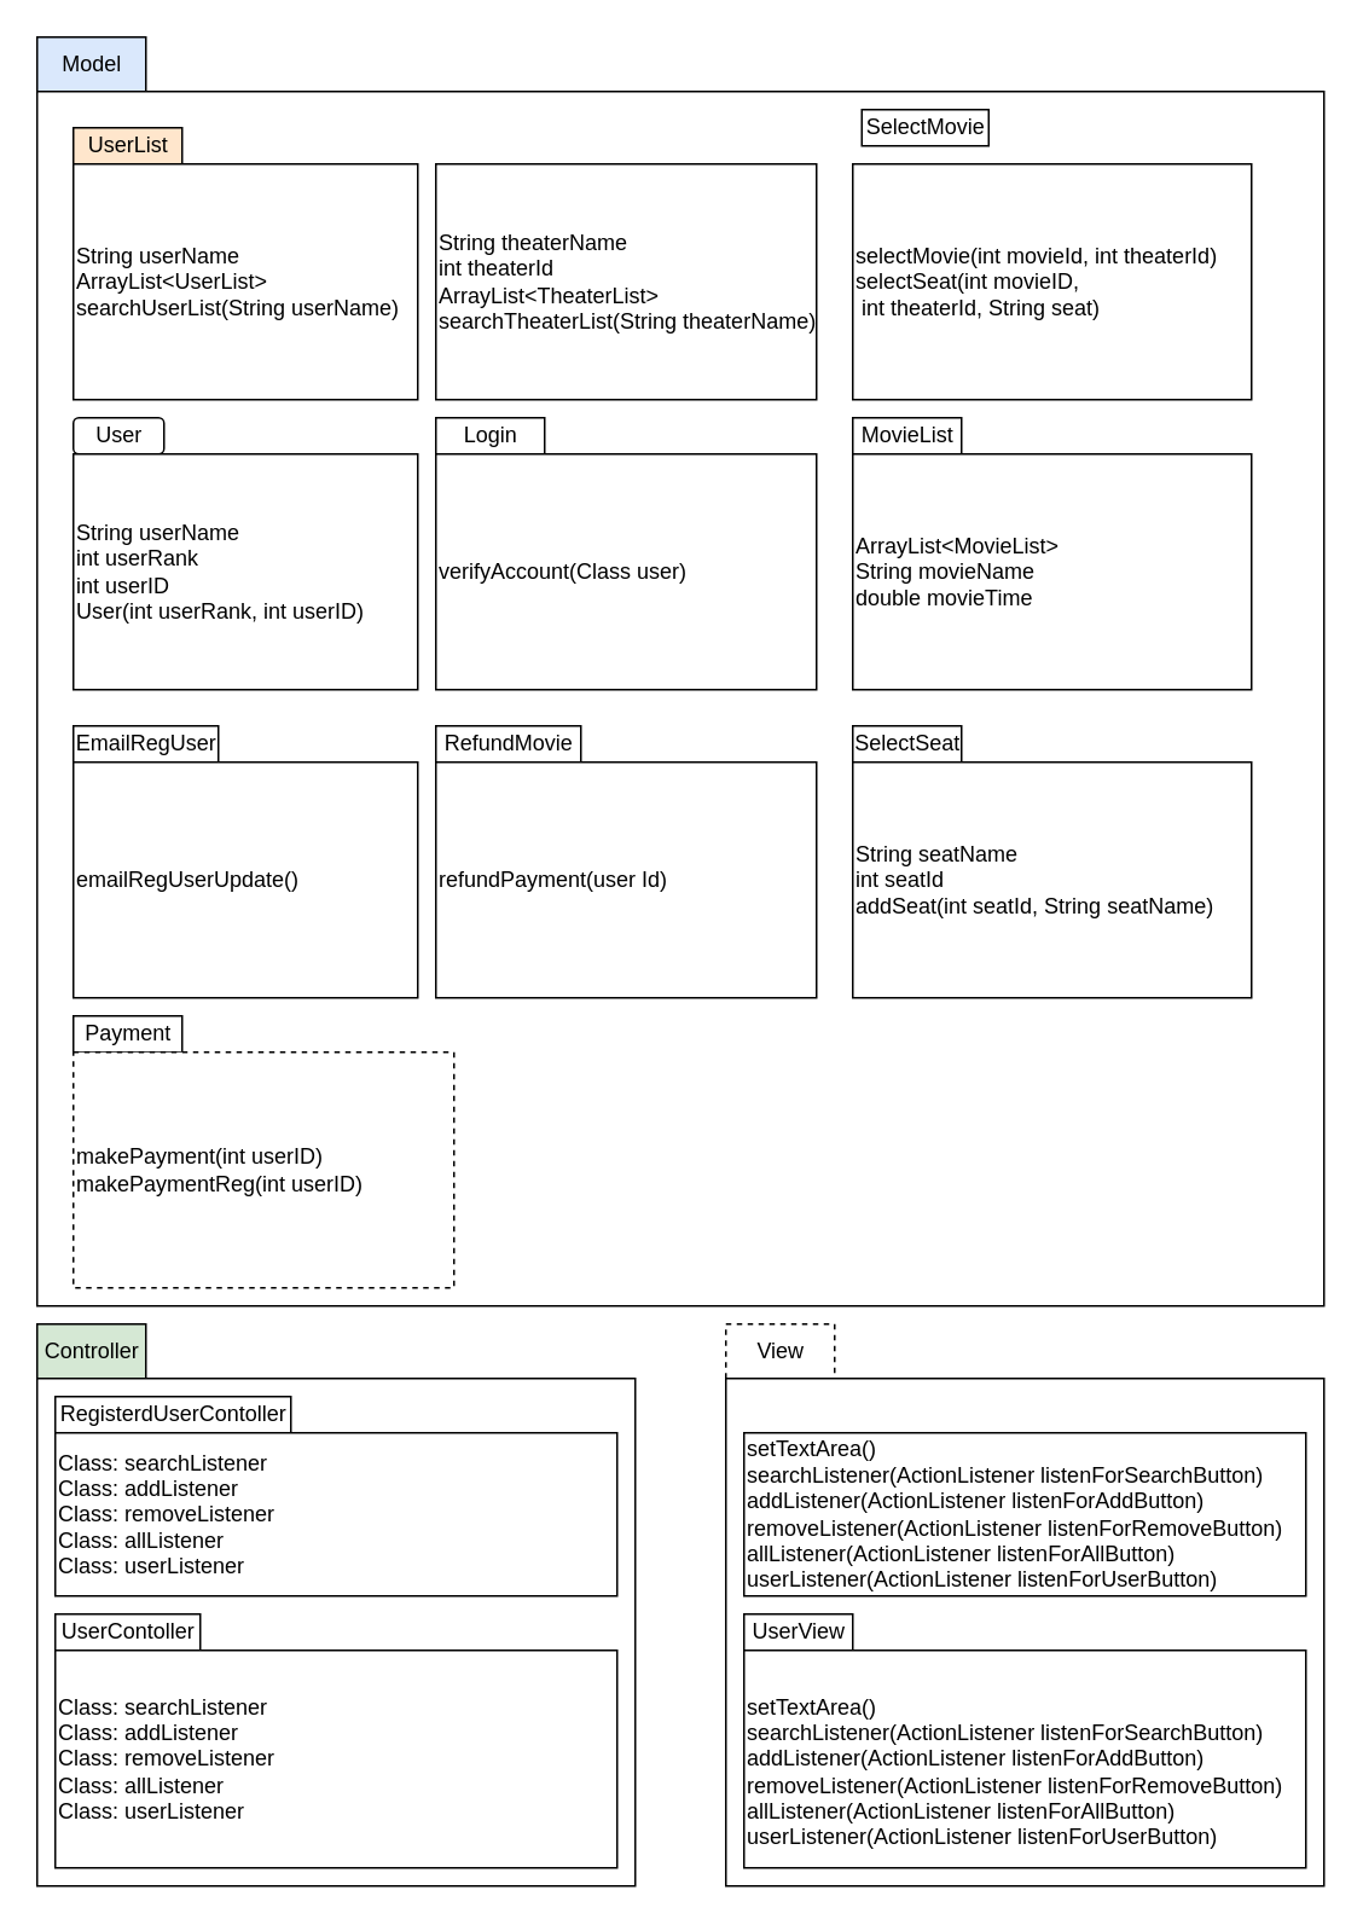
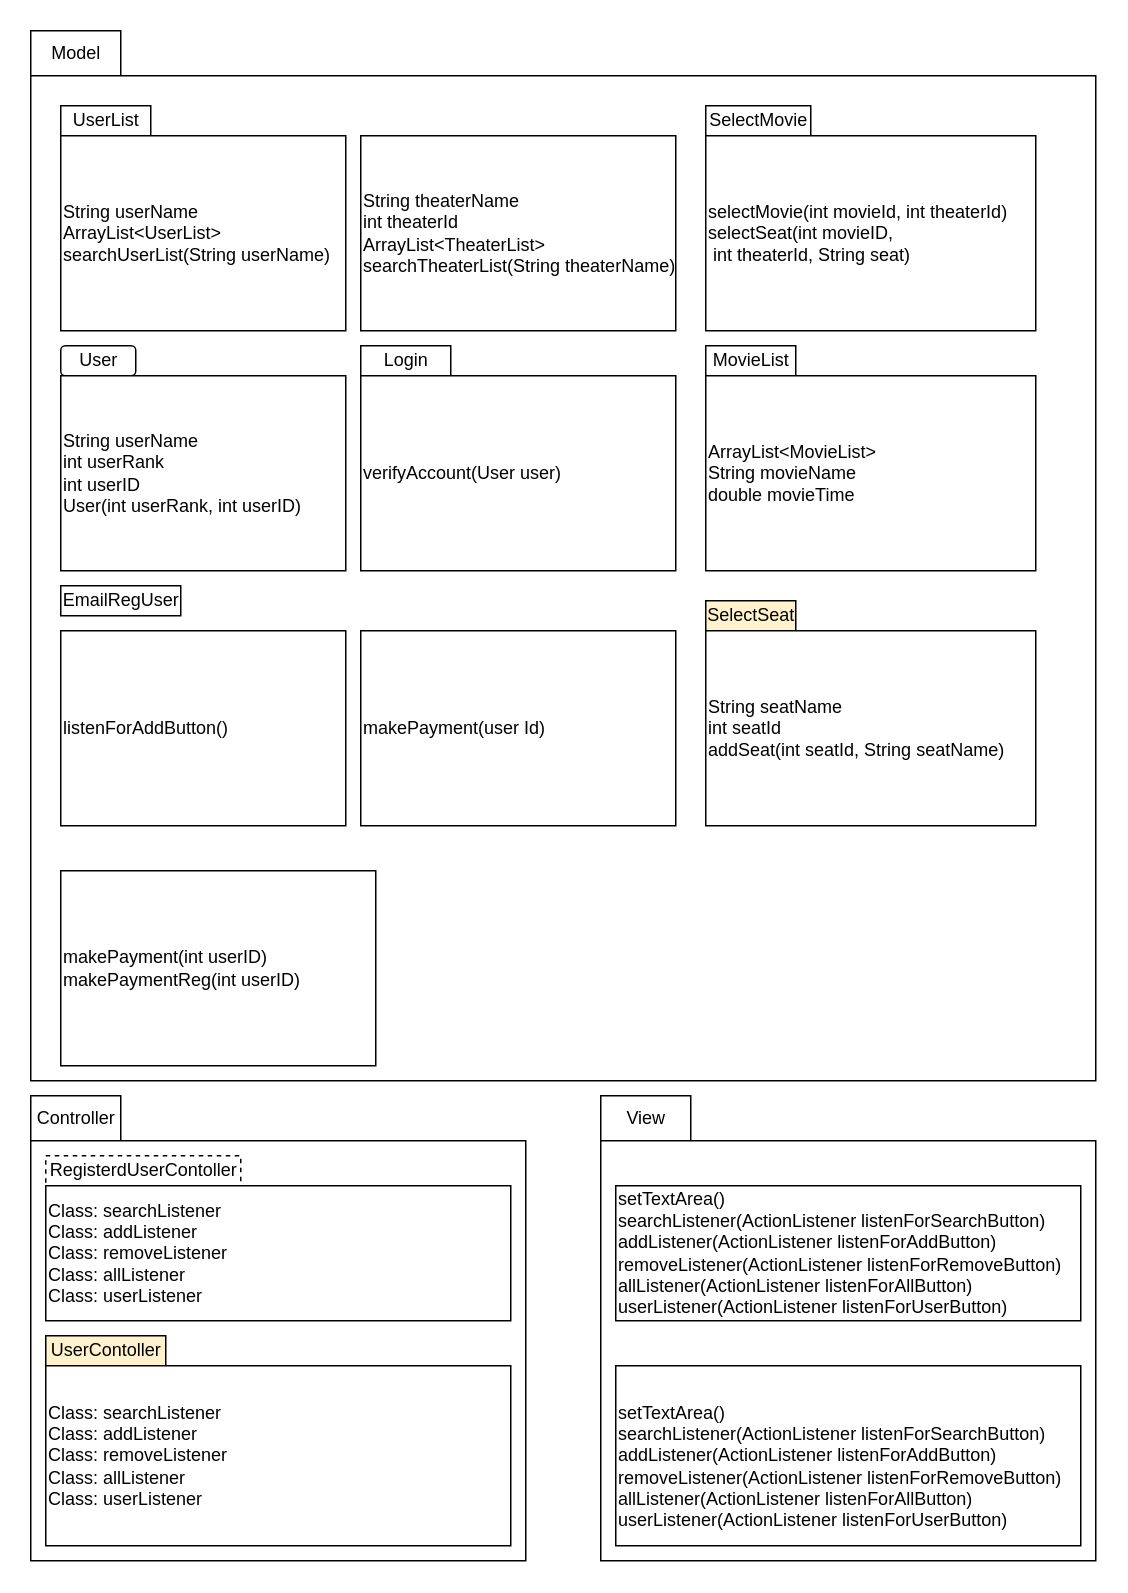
  <mxCell id="0" />
  <mxCell id="1" parent="0" />
- <mxCell id="2" value="Model" style="html=1;fillColor=#dae8fc;" vertex="1" parent="1"><mxGeometry x="20" y="20" width="60" height="30" as="geometry" /></mxCell>
- <mxCell id="3" value="View" style="html=1;dashed=1;" vertex="1" parent="1"><mxGeometry x="400" y="730" width="60" height="30" as="geometry" /></mxCell>
- <mxCell id="4" value="Controller" style="html=1;fillColor=#d5e8d4;" vertex="1" parent="1"><mxGeometry x="20" y="730" width="60" height="30" as="geometry" /></mxCell>
+ <mxCell id="2" value="Model" style="html=1;" vertex="1" parent="1"><mxGeometry x="20" y="20" width="60" height="30" as="geometry" /></mxCell>
+ <mxCell id="3" value="View" style="html=1;" vertex="1" parent="1"><mxGeometry x="400" y="730" width="60" height="30" as="geometry" /></mxCell>
+ <mxCell id="4" value="Controller" style="html=1;" vertex="1" parent="1"><mxGeometry x="20" y="730" width="60" height="30" as="geometry" /></mxCell>
  <mxCell id="5" value="" style="html=1;" vertex="1" parent="1"><mxGeometry x="20" y="50" width="710" height="670" as="geometry" /></mxCell>
  <mxCell id="6" value="" style="html=1;" vertex="1" parent="1"><mxGeometry x="400" y="760" width="330" height="280" as="geometry" /></mxCell>
  <mxCell id="7" value="" style="html=1;" vertex="1" parent="1"><mxGeometry x="20" y="760" width="330" height="280" as="geometry" /></mxCell>
- <mxCell id="8" value="UserView" style="html=1;" vertex="1" parent="1"><mxGeometry x="410" y="890" width="60" height="20" as="geometry" /></mxCell>
- <mxCell id="9" value="UserContoller" style="html=1;" vertex="1" parent="1"><mxGeometry x="30" y="890" width="80" height="20" as="geometry" /></mxCell>
- <mxCell id="10" value="RegisterdUserContoller" style="html=1;" vertex="1" parent="1"><mxGeometry x="30" y="770" width="130" height="20" as="geometry" /></mxCell>
+ <mxCell id="9" value="UserContoller" style="html=1;fillColor=#fff2cc;" vertex="1" parent="1"><mxGeometry x="30" y="890" width="80" height="20" as="geometry" /></mxCell>
+ <mxCell id="10" value="RegisterdUserContoller" style="html=1;dashed=1;" vertex="1" parent="1"><mxGeometry x="30" y="770" width="130" height="20" as="geometry" /></mxCell>
  <mxCell id="11" value="MovieList" style="html=1;" vertex="1" parent="1"><mxGeometry x="470" y="230" width="60" height="20" as="geometry" /></mxCell>
  <mxCell id="12" value="User" style="html=1;rounded=1;" vertex="1" parent="1"><mxGeometry x="40" y="230" width="50" height="20" as="geometry" /></mxCell>
- <mxCell id="13" value="UserList" style="html=1;fillColor=#ffe6cc;" vertex="1" parent="1"><mxGeometry x="40" y="70" width="60" height="20" as="geometry" /></mxCell>
+ <mxCell id="13" value="UserList" style="html=1;" vertex="1" parent="1"><mxGeometry x="40" y="70" width="60" height="20" as="geometry" /></mxCell>
  <mxCell id="14" value="Login" style="html=1;" vertex="1" parent="1"><mxGeometry x="240" y="230" width="60" height="20" as="geometry" /></mxCell>
- <mxCell id="15" value="SelectMovie" style="html=1;" vertex="1" parent="1"><mxGeometry x="475" y="60" width="70" height="20" as="geometry" /></mxCell>
- <mxCell id="16" value="SelectSeat" style="html=1;" vertex="1" parent="1"><mxGeometry x="470" y="400" width="60" height="20" as="geometry" /></mxCell>
- <mxCell id="17" value="EmailRegUser" style="html=1;" vertex="1" parent="1"><mxGeometry x="40" y="400" width="80" height="20" as="geometry" /></mxCell>
- <mxCell id="18" value="RefundMovie" style="html=1;" vertex="1" parent="1"><mxGeometry x="240" y="400" width="80" height="20" as="geometry" /></mxCell>
- <mxCell id="19" value="Payment" style="html=1;" vertex="1" parent="1"><mxGeometry x="40" y="560" width="60" height="20" as="geometry" /></mxCell>
+ <mxCell id="15" value="SelectMovie" style="html=1;" vertex="1" parent="1"><mxGeometry x="470" y="70" width="70" height="20" as="geometry" /></mxCell>
+ <mxCell id="16" value="SelectSeat" style="html=1;fillColor=#fff2cc;" vertex="1" parent="1"><mxGeometry x="470" y="400" width="60" height="20" as="geometry" /></mxCell>
+ <mxCell id="17" value="EmailRegUser" style="html=1;" vertex="1" parent="1"><mxGeometry x="40" y="390" width="80" height="20" as="geometry" /></mxCell>
  <mxCell id="20" value="String userName&lt;br&gt;ArrayList&amp;lt;UserList&amp;gt;&lt;br&gt;searchUserList(String userName)" style="html=1;align=left;" vertex="1" parent="1"><mxGeometry x="40" y="90" width="190" height="130" as="geometry" /></mxCell>
  <mxCell id="21" value="String theaterName&lt;br&gt;int theaterId&lt;br&gt;ArrayList&amp;lt;TheaterList&amp;gt;&lt;br&gt;searchTheaterList(String theaterName)" style="html=1;align=left;" vertex="1" parent="1"><mxGeometry x="240" y="90" width="210" height="130" as="geometry" /></mxCell>
  <mxCell id="22" value="selectMovie(int movieId, int theaterId)&lt;br&gt;selectSeat(int movieID,&lt;br&gt;&amp;nbsp;int theaterId, String seat)" style="html=1;align=left;" vertex="1" parent="1"><mxGeometry x="470" y="90" width="220" height="130" as="geometry" /></mxCell>
  <mxCell id="23" value="String userName&lt;br&gt;int userRank&lt;br&gt;int userID&lt;br&gt;User(int userRank, int userID)" style="html=1;align=left;" vertex="1" parent="1"><mxGeometry x="40" y="250" width="190" height="130" as="geometry" /></mxCell>
- <mxCell id="24" value="verifyAccount(Class user)" style="html=1;align=left;" vertex="1" parent="1"><mxGeometry x="240" y="250" width="210" height="130" as="geometry" /></mxCell>
+ <mxCell id="24" value="verifyAccount(User user)" style="html=1;align=left;" vertex="1" parent="1"><mxGeometry x="240" y="250" width="210" height="130" as="geometry" /></mxCell>
  <mxCell id="25" value="ArrayList&amp;lt;MovieList&amp;gt;&lt;br&gt;String movieName&lt;br&gt;double movieTime&lt;br&gt;" style="html=1;align=left;" vertex="1" parent="1"><mxGeometry x="470" y="250" width="220" height="130" as="geometry" /></mxCell>
- <mxCell id="26" value="emailRegUserUpdate()" style="html=1;align=left;" vertex="1" parent="1"><mxGeometry x="40" y="420" width="190" height="130" as="geometry" /></mxCell>
- <mxCell id="27" value="refundPayment(user Id)" style="html=1;align=left;" vertex="1" parent="1"><mxGeometry x="240" y="420" width="210" height="130" as="geometry" /></mxCell>
+ <mxCell id="26" value="listenForAddButton()" style="html=1;align=left;" vertex="1" parent="1"><mxGeometry x="40" y="420" width="190" height="130" as="geometry" /></mxCell>
+ <mxCell id="27" value="makePayment(user Id)" style="html=1;align=left;" vertex="1" parent="1"><mxGeometry x="240" y="420" width="210" height="130" as="geometry" /></mxCell>
  <mxCell id="28" value="String seatName&lt;br&gt;int seatId&lt;br&gt;addSeat(int seatId, String seatName)" style="html=1;align=left;" vertex="1" parent="1"><mxGeometry x="470" y="420" width="220" height="130" as="geometry" /></mxCell>
- <mxCell id="29" value="makePayment(int userID)&lt;br&gt;makePaymentReg(int userID)" style="html=1;align=left;dashed=1;" vertex="1" parent="1"><mxGeometry x="40" y="580" width="210" height="130" as="geometry" /></mxCell>
+ <mxCell id="29" value="makePayment(int userID)&lt;br&gt;makePaymentReg(int userID)" style="html=1;align=left;" vertex="1" parent="1"><mxGeometry x="40" y="580" width="210" height="130" as="geometry" /></mxCell>
  <mxCell id="30" value="Class: searchListener&lt;br&gt;Class: addListener&lt;br&gt;Class: removeListener&lt;br&gt;Class: allListener&lt;br&gt;Class: userListener" style="rounded=0;whiteSpace=wrap;html=1;align=left;" vertex="1" parent="1"><mxGeometry x="30" y="790" width="310" height="90" as="geometry" /></mxCell>
  <mxCell id="31" value="&lt;span style=&quot;&quot;&gt;Class: searchListener&lt;/span&gt;&lt;br style=&quot;&quot;&gt;&lt;span style=&quot;&quot;&gt;Class: addListener&lt;/span&gt;&lt;br style=&quot;&quot;&gt;&lt;span style=&quot;&quot;&gt;Class: removeListener&lt;/span&gt;&lt;br style=&quot;&quot;&gt;&lt;span style=&quot;&quot;&gt;Class: allListener&lt;/span&gt;&lt;br style=&quot;&quot;&gt;&lt;span style=&quot;&quot;&gt;Class:&amp;nbsp;&lt;/span&gt;&lt;span style=&quot;&quot;&gt;userListener&lt;/span&gt;" style="html=1;align=left;" vertex="1" parent="1"><mxGeometry x="30" y="910" width="310" height="120" as="geometry" /></mxCell>
  <mxCell id="32" value="&lt;span style=&quot;&quot;&gt;setTextArea()&lt;/span&gt;&lt;br style=&quot;&quot;&gt;&lt;span style=&quot;&quot;&gt;searchListener(ActionListener listenForSearchButton)&lt;/span&gt;&lt;br style=&quot;&quot;&gt;&lt;span style=&quot;&quot;&gt;addListener(ActionListener listenForAddButton)&lt;/span&gt;&lt;br style=&quot;&quot;&gt;&lt;span style=&quot;&quot;&gt;removeListener(ActionListener listenForRemoveButton)&lt;/span&gt;&lt;br style=&quot;&quot;&gt;&lt;span style=&quot;&quot;&gt;allListener(ActionListener listenForAllButton)&lt;/span&gt;&lt;br style=&quot;&quot;&gt;&lt;span style=&quot;&quot;&gt;userListener(ActionListener listenForUserButton)&lt;/span&gt;" style="html=1;align=left;" vertex="1" parent="1"><mxGeometry x="410" y="790" width="310" height="90" as="geometry" /></mxCell>
  <mxCell id="33" value="&lt;br&gt;setTextArea()&lt;br&gt;searchListener(ActionListener listenForSearchButton)&lt;br&gt;addListener(ActionListener listenForAddButton)&lt;br&gt;removeListener(ActionListener listenForRemoveButton)&lt;br&gt;allListener(ActionListener listenForAllButton)&lt;br&gt;userListener(ActionListener listenForUserButton)" style="html=1;align=left;" vertex="1" parent="1"><mxGeometry x="410" y="910" width="310" height="120" as="geometry" /></mxCell>
